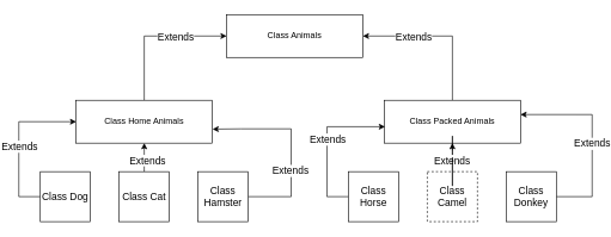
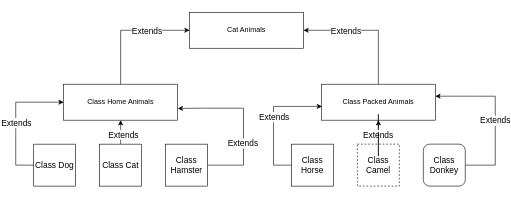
  <mxCell id="0" />
  <mxCell id="1" parent="0" />
- <mxCell id="2" value="Class Animals" style="rounded=0;whiteSpace=wrap;html=1;" parent="1" vertex="1"><mxGeometry x="310" y="20" width="190" height="60" as="geometry" /></mxCell>
+ <mxCell id="2" value="Cat Animals" style="rounded=0;whiteSpace=wrap;html=1;" parent="1" vertex="1"><mxGeometry x="310" y="20" width="190" height="60" as="geometry" /></mxCell>
  <mxCell id="3" style="edgeStyle=orthogonalEdgeStyle;rounded=0;orthogonalLoop=1;jettySize=auto;html=1;entryX=1;entryY=0.5;entryDx=0;entryDy=0;" parent="1" source="5" target="2" edge="1"><mxGeometry relative="1" as="geometry"><mxPoint x="550" y="-10" as="targetPoint" /><Array as="points"><mxPoint x="625" y="50" /></Array></mxGeometry></mxCell>
  <mxCell id="4" value="Extends" style="edgeLabel;html=1;align=center;verticalAlign=middle;resizable=0;points=[];fontSize=14;" parent="3" vertex="1" connectable="0"><mxGeometry x="0.116" y="-1" relative="1" as="geometry"><mxPoint x="-25" y="1" as="offset" /></mxGeometry></mxCell>
  <mxCell id="5" value="Class Packed Animals" style="rounded=0;whiteSpace=wrap;html=1;" parent="1" vertex="1"><mxGeometry x="530" y="140" width="190" height="60" as="geometry" /></mxCell>
  <mxCell id="6" style="edgeStyle=orthogonalEdgeStyle;rounded=0;orthogonalLoop=1;jettySize=auto;html=1;entryX=0;entryY=0.5;entryDx=0;entryDy=0;" parent="1" source="8" target="2" edge="1"><mxGeometry relative="1" as="geometry"><mxPoint x="250" y="-10" as="targetPoint" /><Array as="points"><mxPoint x="195" y="50" /></Array></mxGeometry></mxCell>
  <mxCell id="7" value="&lt;font style=&quot;font-size: 14px;&quot;&gt;Extends&lt;/font&gt;" style="edgeLabel;html=1;align=center;verticalAlign=middle;resizable=0;points=[];" parent="6" vertex="1" connectable="0"><mxGeometry x="0.298" y="2" relative="1" as="geometry"><mxPoint y="2" as="offset" /></mxGeometry></mxCell>
  <mxCell id="8" value="Class Home Animals" style="rounded=0;whiteSpace=wrap;html=1;" parent="1" vertex="1"><mxGeometry x="100" y="140" width="190" height="60" as="geometry" /></mxCell>
  <mxCell id="9" style="edgeStyle=orthogonalEdgeStyle;rounded=0;orthogonalLoop=1;jettySize=auto;html=1;fontSize=14;entryX=0;entryY=0.5;entryDx=0;entryDy=0;" parent="1" source="11" target="8" edge="1"><mxGeometry relative="1" as="geometry"><mxPoint x="60" y="160" as="targetPoint" /><Array as="points"><mxPoint x="20" y="275" /><mxPoint x="20" y="170" /></Array></mxGeometry></mxCell>
  <mxCell id="10" value="Extends" style="edgeLabel;html=1;align=center;verticalAlign=middle;resizable=0;points=[];fontSize=14;" parent="9" vertex="1" connectable="0"><mxGeometry x="-0.057" relative="1" as="geometry"><mxPoint as="offset" /></mxGeometry></mxCell>
  <mxCell id="11" value="Class Dog" style="whiteSpace=wrap;html=1;aspect=fixed;fontSize=14;" parent="1" vertex="1"><mxGeometry x="50" y="240" width="70" height="70" as="geometry" /></mxCell>
  <mxCell id="12" style="edgeStyle=orthogonalEdgeStyle;rounded=0;orthogonalLoop=1;jettySize=auto;html=1;entryX=0.5;entryY=1;entryDx=0;entryDy=0;fontSize=14;" parent="1" source="13" target="8" edge="1"><mxGeometry relative="1" as="geometry"><Array as="points"><mxPoint x="195" y="230" /><mxPoint x="195" y="230" /></Array></mxGeometry></mxCell>
  <mxCell id="13" value="Class Cat" style="whiteSpace=wrap;html=1;aspect=fixed;fontSize=14;" parent="1" vertex="1"><mxGeometry x="160" y="240" width="70" height="70" as="geometry" /></mxCell>
  <mxCell id="14" style="edgeStyle=orthogonalEdgeStyle;rounded=0;orthogonalLoop=1;jettySize=auto;html=1;fontSize=14;entryX=1.002;entryY=0.674;entryDx=0;entryDy=0;entryPerimeter=0;" parent="1" source="16" target="8" edge="1"><mxGeometry relative="1" as="geometry"><mxPoint x="330" y="180" as="targetPoint" /><Array as="points"><mxPoint x="400" y="275" /><mxPoint x="400" y="180" /><mxPoint x="330" y="180" /></Array></mxGeometry></mxCell>
  <mxCell id="15" value="Extends" style="edgeLabel;html=1;align=center;verticalAlign=middle;resizable=0;points=[];fontSize=14;" parent="14" vertex="1" connectable="0"><mxGeometry x="-0.266" y="2" relative="1" as="geometry"><mxPoint as="offset" /></mxGeometry></mxCell>
  <mxCell id="16" value="Class Hamster" style="whiteSpace=wrap;html=1;aspect=fixed;fontSize=14;" parent="1" vertex="1"><mxGeometry x="270" y="240" width="70" height="70" as="geometry" /></mxCell>
  <mxCell id="17" style="edgeStyle=orthogonalEdgeStyle;rounded=0;orthogonalLoop=1;jettySize=auto;html=1;fontSize=14;startArrow=none;entryX=0.5;entryY=1;entryDx=0;entryDy=0;" parent="1" source="26" target="5" edge="1"><mxGeometry relative="1" as="geometry"><mxPoint x="625" y="190" as="targetPoint" /></mxGeometry></mxCell>
  <mxCell id="18" value="Class Camel" style="whiteSpace=wrap;html=1;aspect=fixed;fontSize=14;dashed=1;" parent="1" vertex="1"><mxGeometry x="590" y="240" width="70" height="70" as="geometry" /></mxCell>
  <mxCell id="19" style="edgeStyle=orthogonalEdgeStyle;rounded=0;orthogonalLoop=1;jettySize=auto;html=1;fontSize=14;entryX=0.005;entryY=0.617;entryDx=0;entryDy=0;entryPerimeter=0;" parent="1" source="21" target="5" edge="1"><mxGeometry relative="1" as="geometry"><mxPoint x="450" y="90" as="targetPoint" /><Array as="points"><mxPoint x="450" y="275" /><mxPoint x="450" y="177" /></Array></mxGeometry></mxCell>
  <mxCell id="20" value="Extends" style="edgeLabel;html=1;align=center;verticalAlign=middle;resizable=0;points=[];fontSize=14;" parent="19" vertex="1" connectable="0"><mxGeometry x="0.066" relative="1" as="geometry"><mxPoint as="offset" /></mxGeometry></mxCell>
  <mxCell id="21" value="Class Horse" style="whiteSpace=wrap;html=1;aspect=fixed;fontSize=14;" parent="1" vertex="1"><mxGeometry x="480" y="240" width="70" height="70" as="geometry" /></mxCell>
  <mxCell id="22" style="edgeStyle=orthogonalEdgeStyle;rounded=0;orthogonalLoop=1;jettySize=auto;html=1;fontSize=14;entryX=1;entryY=0.333;entryDx=0;entryDy=0;entryPerimeter=0;" parent="1" source="24" target="5" edge="1"><mxGeometry relative="1" as="geometry"><mxPoint x="800" y="160" as="targetPoint" /><Array as="points"><mxPoint x="820" y="275" /><mxPoint x="820" y="160" /></Array></mxGeometry></mxCell>
  <mxCell id="23" value="Extends" style="edgeLabel;html=1;align=center;verticalAlign=middle;resizable=0;points=[];fontSize=14;" parent="22" vertex="1" connectable="0"><mxGeometry x="-0.053" y="1" relative="1" as="geometry"><mxPoint as="offset" /></mxGeometry></mxCell>
- <mxCell id="24" value="Class Donkey" style="whiteSpace=wrap;html=1;aspect=fixed;fontSize=14;" parent="1" vertex="1"><mxGeometry x="700" y="240" width="70" height="70" as="geometry" /></mxCell>
+ <mxCell id="24" value="Class Donkey" style="whiteSpace=wrap;html=1;aspect=fixed;fontSize=14;rounded=1;" parent="1" vertex="1"><mxGeometry x="700" y="240" width="70" height="70" as="geometry" /></mxCell>
  <mxCell id="25" value="&lt;span style=&quot;background-color: rgb(255, 255, 255);&quot;&gt;Extends&lt;/span&gt;" style="text;html=1;strokeColor=none;fillColor=none;align=center;verticalAlign=middle;whiteSpace=wrap;rounded=0;fontSize=14;" parent="1" vertex="1"><mxGeometry x="170" y="210" width="60" height="30" as="geometry" /></mxCell>
  <mxCell id="26" value="&lt;span style=&quot;background-color: rgb(255, 255, 255);&quot;&gt;Extends&lt;/span&gt;" style="text;html=1;strokeColor=none;fillColor=none;align=center;verticalAlign=middle;whiteSpace=wrap;rounded=0;fontSize=14;" parent="1" vertex="1"><mxGeometry x="595" y="210" width="60" height="30" as="geometry" /></mxCell>
  <mxCell id="27" value="" style="edgeStyle=orthogonalEdgeStyle;rounded=0;orthogonalLoop=1;jettySize=auto;html=1;entryX=0.5;entryY=1;entryDx=0;entryDy=0;fontSize=14;endArrow=none;" parent="1" source="18" target="26" edge="1"><mxGeometry relative="1" as="geometry"><mxPoint x="625" y="240" as="sourcePoint" /><mxPoint x="625" y="200" as="targetPoint" /></mxGeometry></mxCell>
